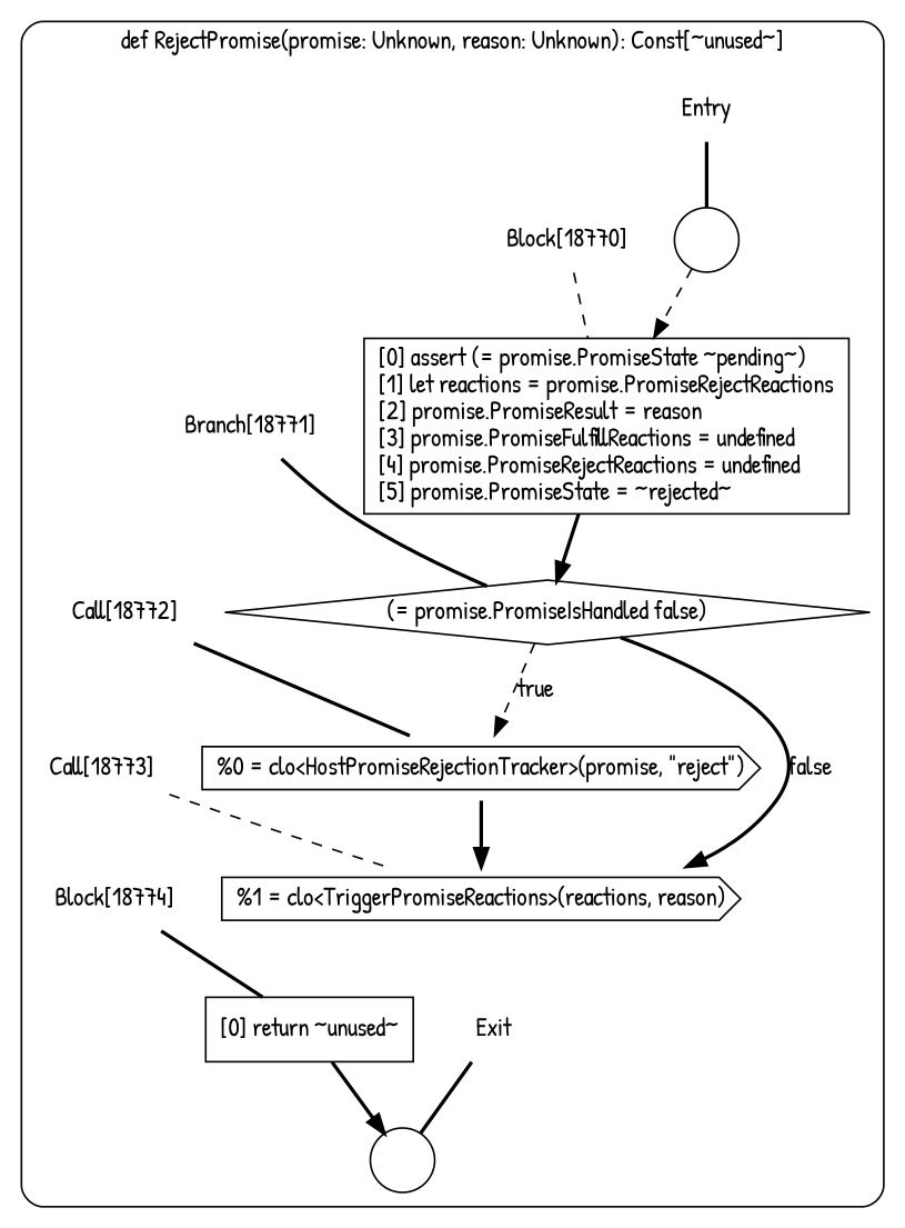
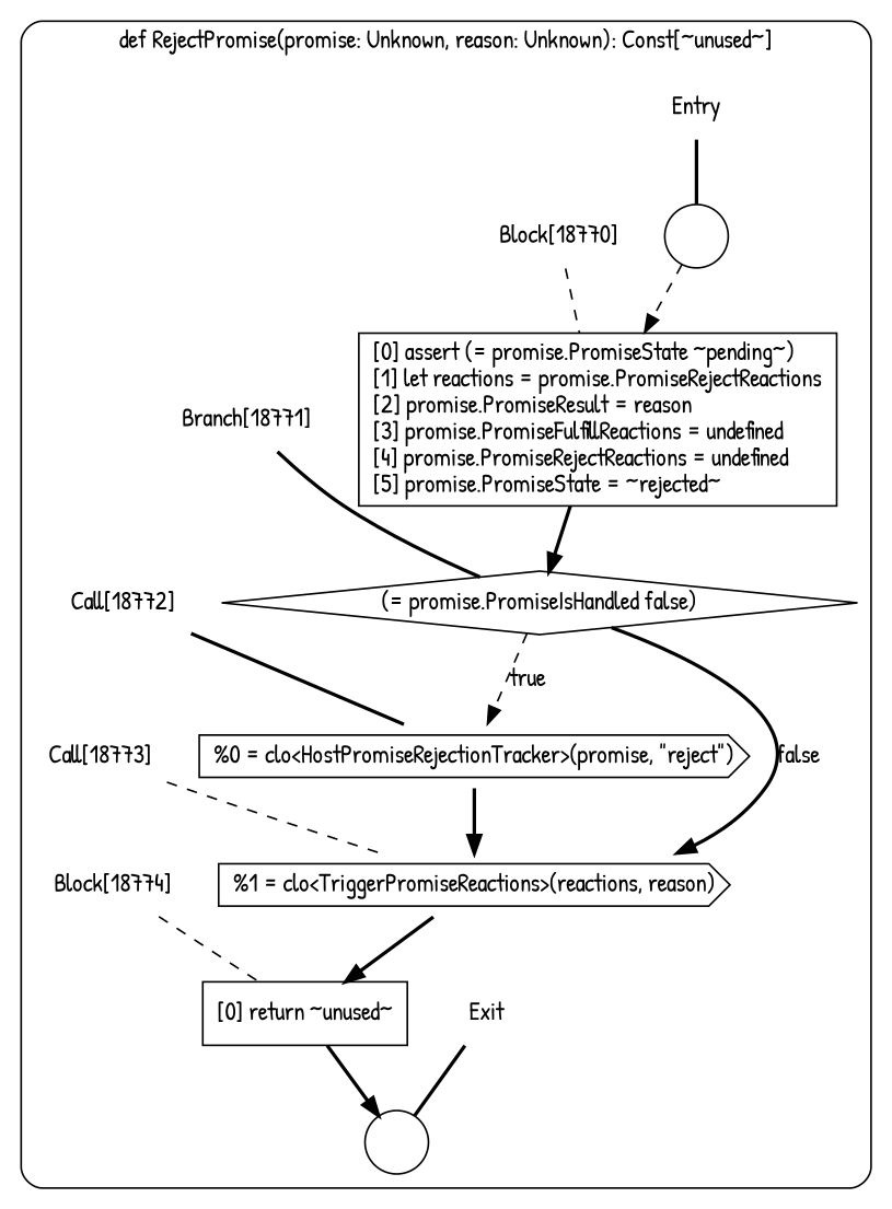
  digraph {
    fontname="Patrick Hand"
    node [fontname="Patrick Hand" shape=none]
    edge [color=black fontname="Patrick Hand" style=bold]
    n1 [label=<<font color="black">Entry</font>>]
    n2 [color=black fillcolor=white label=" " shape=circle style=filled]
    n3 [color=black fillcolor=white label=<<font color="black">[0] assert (= promise.PromiseState ~pending~)<BR ALIGN="LEFT"/>[1] let reactions = promise.PromiseRejectReactions<BR ALIGN="LEFT"/>[2] promise.PromiseResult = reason<BR ALIGN="LEFT"/>[3] promise.PromiseFulfillReactions = undefined<BR ALIGN="LEFT"/>[4] promise.PromiseRejectReactions = undefined<BR ALIGN="LEFT"/>[5] promise.PromiseState = ~rejected~<BR ALIGN="LEFT"/></font>> shape=box style=filled]
    n4 [color=black fillcolor=white label=<<font color="black">(= promise.PromiseIsHandled false)</font>> shape=diamond style=filled]
    n5 [label=<<font color="black">Exit</font>>]
    n6 [color=black fillcolor=white label=" " shape=circle style=filled]
    n7 [label=<<font color="black">Block[18770]</font>>]
    n8 [color=black fillcolor=white label=<<font color="black">%0 = clo&lt;HostPromiseRejectionTracker&gt;(promise, &quot;reject&quot;)</font>> shape=cds style=filled]
    n9 [color=black fillcolor=white label=<<font color="black">%1 = clo&lt;TriggerPromiseReactions&gt;(reactions, reason)</font>> shape=cds style=filled]
    n10 [label=<<font color="black">Branch[18771]</font>>]
    n11 [color=black fillcolor=white label=<<font color="black">[0] return ~unused~<BR ALIGN="LEFT"/></font>> shape=box style=filled]
    n12 [label=<<font color="black">Call[18772]</font>>]
    n13 [label=<<font color="black">Call[18773]</font>>]
    n14 [label=<<font color="black">Block[18774]</font>>]
    subgraph cluster_1 {
      label="def RejectPromise(promise: Unknown, reason: Unknown): Const[~unused~]"
      style=rounded
      n1
      n2
      n3
      n4
      n5
      n6
      n7
      n8
      n9
      n10
      n11
      n12
      n13
      n14
    }
    n1 -> n2 [arrowhead=none]
    n2 -> n3 [style=dashed]
    n3 -> n4
    n4 -> n8 [label=<<font color="black">true</font>> style=dashed]
    n4 -> n9 [label=<<font color="black">false</font>>]
    n5 -> n6 [arrowhead=none]
    n7 -> n3 [arrowhead=none style=dashed]
    n8 -> n9
+   n9 -> n11
    n10 -> n4 [arrowhead=none]
    n11 -> n6
    n12 -> n8 [arrowhead=none]
    n13 -> n9 [arrowhead=none style=dashed]
-   n14 -> n11 [arrowhead=none]
+   n14 -> n11 [arrowhead=none style=dashed]
  }
